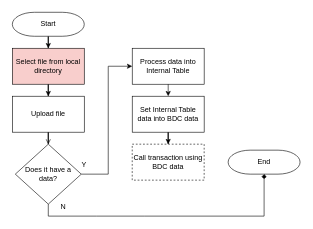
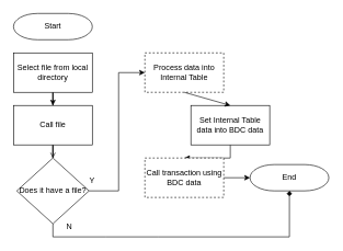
  <mxCell id="0" />
  <mxCell id="1" parent="0" />
- <mxCell id="2" value="" style="edgeStyle=orthogonalEdgeStyle;rounded=0;orthogonalLoop=1;jettySize=auto;html=1;" parent="1" source="3" target="5" edge="1"><mxGeometry relative="1" as="geometry" /></mxCell>
  <mxCell id="3" value="Start" style="strokeWidth=1;html=1;shape=mxgraph.flowchart.terminator;whiteSpace=wrap;" parent="1" vertex="1"><mxGeometry x="20" y="20" width="120" height="40" as="geometry" /></mxCell>
  <mxCell id="4" value="" style="edgeStyle=orthogonalEdgeStyle;rounded=0;orthogonalLoop=1;jettySize=auto;html=1;" parent="1" source="5" target="7" edge="1"><mxGeometry relative="1" as="geometry" /></mxCell>
- <mxCell id="5" value="Select file from local directory" style="whiteSpace=wrap;html=1;strokeWidth=1;fillColor=#f8cecc;" parent="1" vertex="1"><mxGeometry x="20" y="80" width="120" height="60" as="geometry" /></mxCell>
+ <mxCell id="5" value="Select file from local directory" style="whiteSpace=wrap;html=1;strokeWidth=1;" parent="1" vertex="1"><mxGeometry x="20" y="80" width="120" height="60" as="geometry" /></mxCell>
  <mxCell id="6" value="" style="edgeStyle=orthogonalEdgeStyle;rounded=0;orthogonalLoop=1;jettySize=auto;html=1;endArrow=open;" parent="1" source="7" target="9" edge="1"><mxGeometry relative="1" as="geometry" /></mxCell>
- <mxCell id="7" value="Upload file" style="whiteSpace=wrap;html=1;strokeWidth=1;" parent="1" vertex="1"><mxGeometry x="20" y="160" width="120" height="60" as="geometry" /></mxCell>
+ <mxCell id="7" value="Call file" style="whiteSpace=wrap;html=1;strokeWidth=1;" parent="1" vertex="1"><mxGeometry x="20" y="160" width="120" height="60" as="geometry" /></mxCell>
  <mxCell id="8" value="" style="edgeStyle=orthogonalEdgeStyle;rounded=0;orthogonalLoop=1;jettySize=auto;html=1;" parent="1" source="9" target="10" edge="1"><mxGeometry relative="1" as="geometry"><Array as="points"><mxPoint x="180" y="290" /></Array></mxGeometry></mxCell>
- <mxCell id="9" value="Does it have a data?" style="rhombus;whiteSpace=wrap;html=1;strokeWidth=1;" parent="1" vertex="1"><mxGeometry x="25" y="240" width="110" height="100" as="geometry" /></mxCell>
- <mxCell id="10" value="Process data into Internal Table" style="whiteSpace=wrap;html=1;strokeWidth=1;" parent="1" vertex="1"><mxGeometry x="220" y="80" width="120" height="60" as="geometry" /></mxCell>
+ <mxCell id="9" value="Does it have a file?" style="rhombus;whiteSpace=wrap;html=1;strokeWidth=1;" parent="1" vertex="1"><mxGeometry x="25" y="240" width="110" height="100" as="geometry" /></mxCell>
+ <mxCell id="10" value="Process data into Internal Table" style="whiteSpace=wrap;html=1;strokeWidth=1;dashed=1;" parent="1" vertex="1"><mxGeometry x="220" y="80" width="120" height="60" as="geometry" /></mxCell>
  <mxCell id="11" value="Y" style="text;strokeColor=none;align=center;fillColor=none;html=1;verticalAlign=middle;whiteSpace=wrap;rounded=0;" parent="1" vertex="1"><mxGeometry x="110" y="260" width="60" height="30" as="geometry" /></mxCell>
  <mxCell id="12" value="" style="edgeStyle=orthogonalEdgeStyle;rounded=0;orthogonalLoop=1;jettySize=auto;html=1;" parent="1" source="13" target="15" edge="1"><mxGeometry relative="1" as="geometry" /></mxCell>
- <mxCell id="13" value="Set Internal Table data into BDC data" style="whiteSpace=wrap;html=1;strokeWidth=1;" parent="1" vertex="1"><mxGeometry x="220" y="160" width="120" height="60" as="geometry" /></mxCell>
+ <mxCell id="13" value="Set Internal Table data into BDC data" style="whiteSpace=wrap;html=1;strokeWidth=1;" parent="1" vertex="1"><mxGeometry x="290" y="160" width="120" height="60" as="geometry" /></mxCell>
+ <mxCell id="14" value="" style="edgeStyle=orthogonalEdgeStyle;rounded=0;orthogonalLoop=1;jettySize=auto;html=1;entryX=0;entryY=0.5;entryDx=0;entryDy=0;entryPerimeter=0;" edge="1" parent="1" source="15" target="16"><mxGeometry relative="1" as="geometry"><mxPoint x="380" y="270" as="targetPoint" /></mxGeometry></mxCell>
  <mxCell id="15" value="Call transaction using BDC data" style="whiteSpace=wrap;html=1;strokeWidth=1;dashed=1;" parent="1" vertex="1"><mxGeometry x="220" y="240" width="120" height="60" as="geometry" /></mxCell>
  <mxCell id="16" value="End" style="strokeWidth=1;html=1;shape=mxgraph.flowchart.terminator;whiteSpace=wrap;" parent="1" vertex="1"><mxGeometry x="380" y="250" width="120" height="40" as="geometry" /></mxCell>
  <mxCell id="17" value="" style="endArrow=diamond;html=1;rounded=0;exitX=0.5;exitY=1;exitDx=0;exitDy=0;entryX=0.5;entryY=1;entryDx=0;entryDy=0;entryPerimeter=0;" edge="1" parent="1" source="9" target="16"><mxGeometry width="50" height="50" relative="1" as="geometry"><mxPoint x="340" y="280" as="sourcePoint" /><mxPoint x="390" y="230" as="targetPoint" /><Array as="points"><mxPoint x="80" y="360" /><mxPoint x="160" y="360" /><mxPoint x="240" y="360" /><mxPoint x="440" y="360" /></Array></mxGeometry></mxCell>
  <mxCell id="18" value="N" style="text;strokeColor=none;align=center;fillColor=none;html=1;verticalAlign=middle;whiteSpace=wrap;rounded=0;" vertex="1" parent="1"><mxGeometry x="75" y="330" width="60" height="30" as="geometry" /></mxCell>
  <mxCell id="19" value="" style="endArrow=classic;html=1;rounded=0;exitX=0.5;exitY=1;exitDx=0;exitDy=0;entryX=0.5;entryY=0;entryDx=0;entryDy=0;" edge="1" parent="1" source="10" target="13"><mxGeometry width="50" height="50" relative="1" as="geometry"><mxPoint x="340" y="280" as="sourcePoint" /><mxPoint x="390" y="230" as="targetPoint" /></mxGeometry></mxCell>
